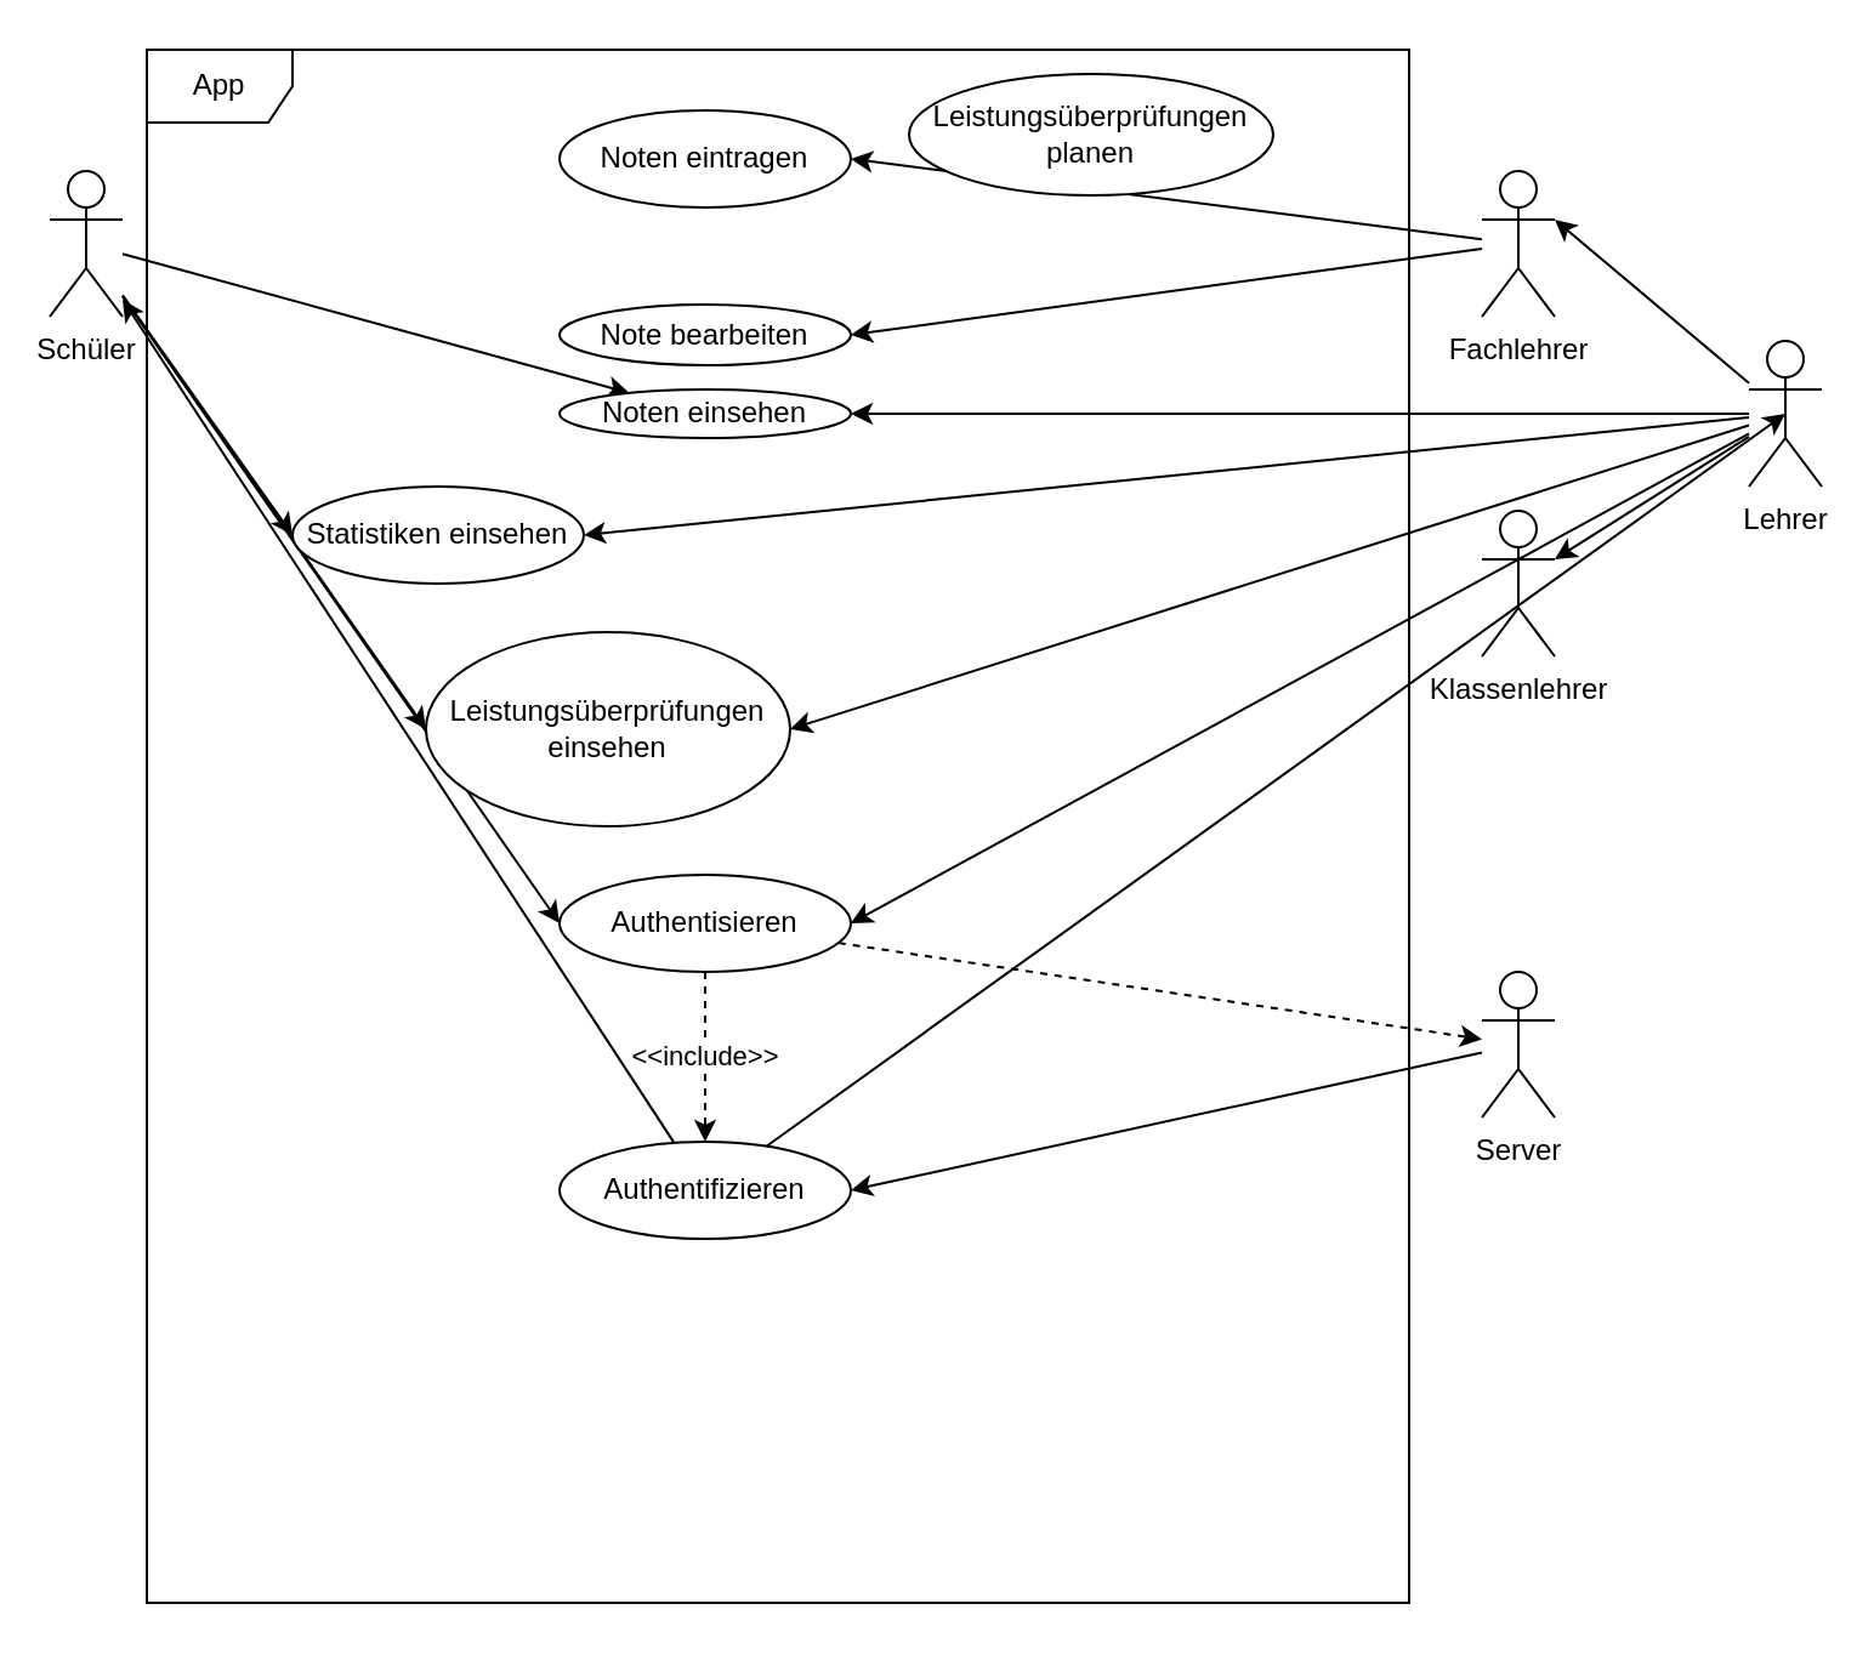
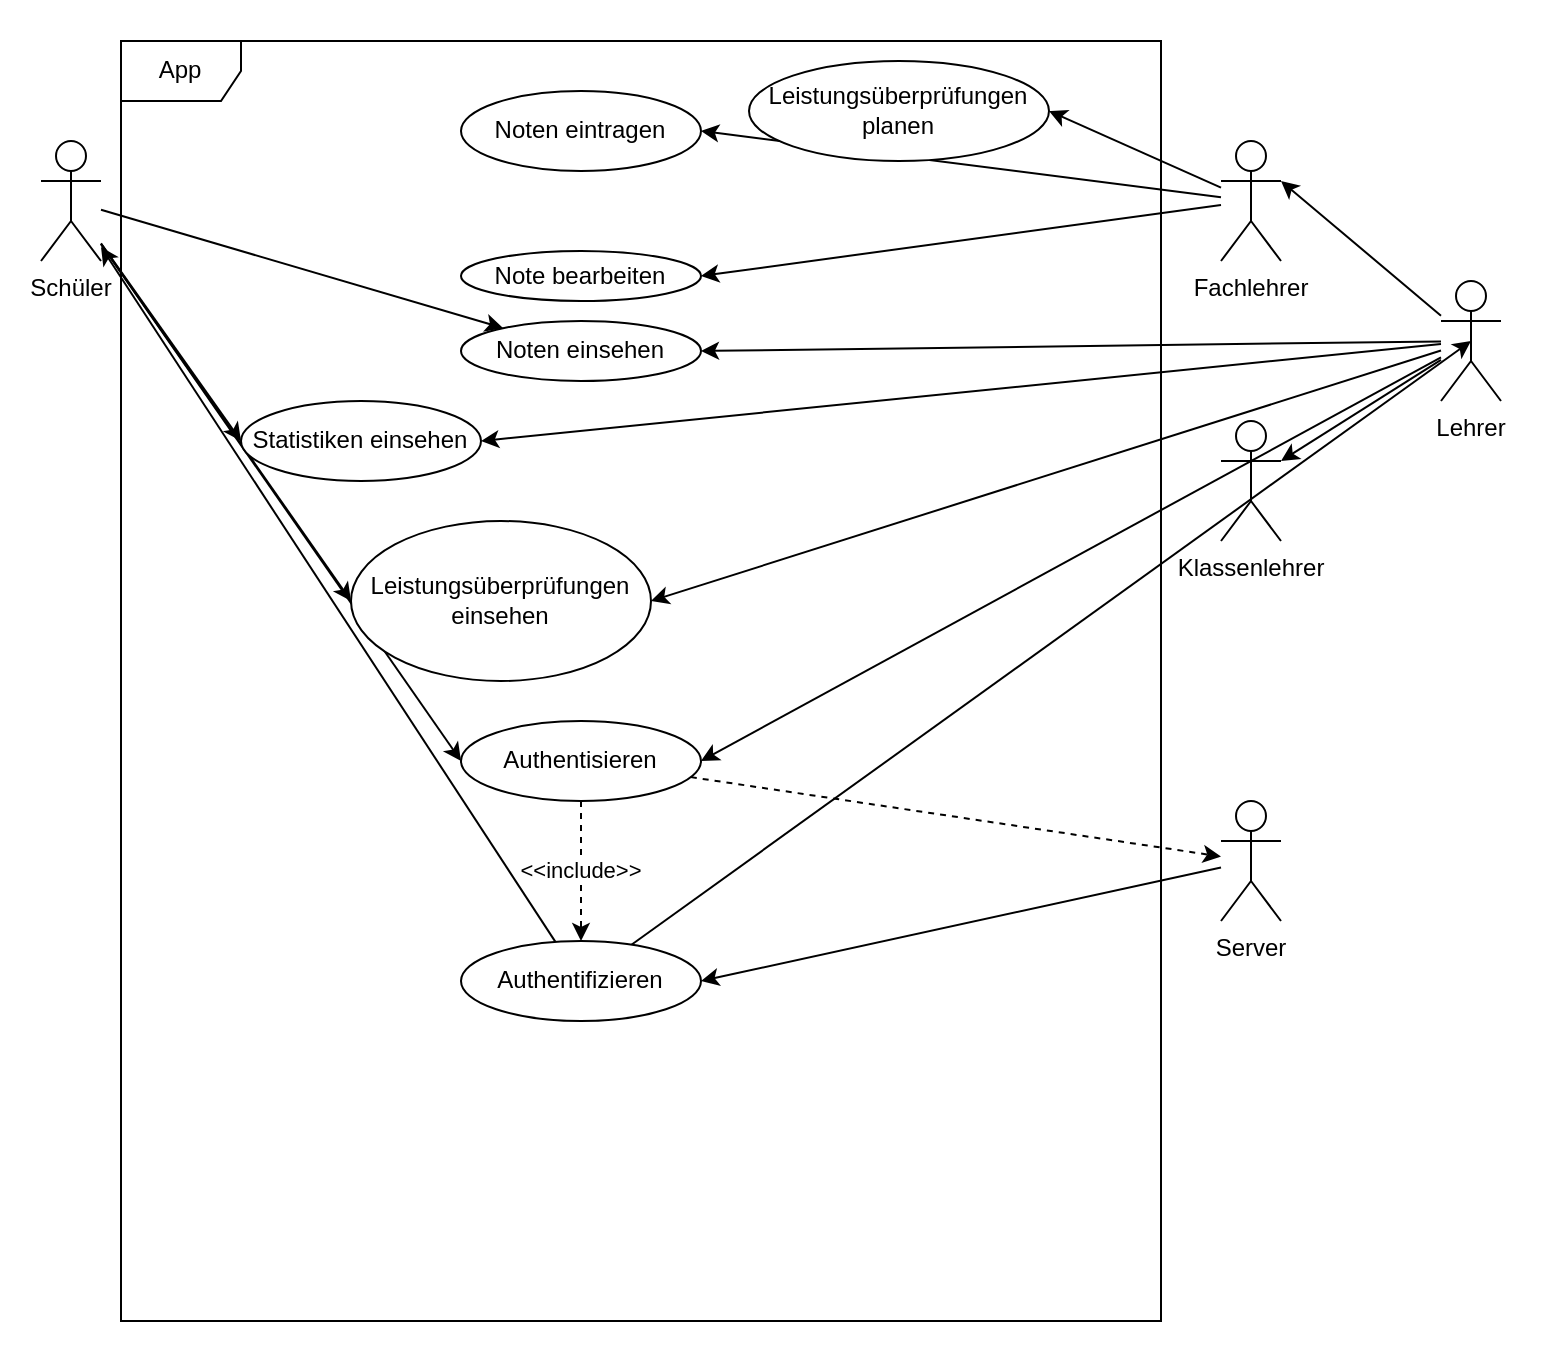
  <mxCell id="0" />
  <mxCell id="1" parent="0" />
  <mxCell id="2" value="App" style="shape=umlFrame;whiteSpace=wrap;html=1;" vertex="1" parent="1"><mxGeometry x="60" width="520" height="640" as="geometry" y="20" /></mxCell>
  <mxCell id="3" style="edgeStyle=none;rounded=0;orthogonalLoop=1;jettySize=auto;html=1;" edge="1" parent="1" source="7" target="20"><mxGeometry relative="1" as="geometry" /></mxCell>
  <mxCell id="4" style="edgeStyle=none;rounded=0;orthogonalLoop=1;jettySize=auto;html=1;entryX=0;entryY=0.5;entryDx=0;entryDy=0;" edge="1" parent="1" source="7" target="22"><mxGeometry relative="1" as="geometry" /></mxCell>
  <mxCell id="5" style="edgeStyle=none;rounded=0;orthogonalLoop=1;jettySize=auto;html=1;entryX=0;entryY=0.5;entryDx=0;entryDy=0;" edge="1" parent="1" source="7" target="24"><mxGeometry relative="1" as="geometry" /></mxCell>
  <mxCell id="6" style="edgeStyle=none;rounded=0;orthogonalLoop=1;jettySize=auto;html=1;entryX=0;entryY=0.5;entryDx=0;entryDy=0;" edge="1" parent="1" source="7" target="27"><mxGeometry relative="1" as="geometry" /></mxCell>
  <mxCell id="7" value="Schüler" style="shape=umlActor;verticalLabelPosition=bottom;verticalAlign=top;html=1;outlineConnect=0;" vertex="1" parent="1"><mxGeometry x="20" y="70" width="30" height="60" as="geometry" /></mxCell>
  <mxCell id="8" style="rounded=0;orthogonalLoop=1;jettySize=auto;html=1;entryX=1;entryY=0.333;entryDx=0;entryDy=0;entryPerimeter=0;" edge="1" parent="1" source="14" target="19"><mxGeometry relative="1" as="geometry" /></mxCell>
  <mxCell id="9" style="rounded=0;orthogonalLoop=1;jettySize=auto;html=1;entryX=1;entryY=0.333;entryDx=0;entryDy=0;entryPerimeter=0;" edge="1" parent="1" source="14" target="18"><mxGeometry relative="1" as="geometry" /></mxCell>
  <mxCell id="10" style="edgeStyle=none;rounded=0;orthogonalLoop=1;jettySize=auto;html=1;entryX=1;entryY=0.5;entryDx=0;entryDy=0;" edge="1" parent="1" source="14" target="20"><mxGeometry relative="1" as="geometry" /></mxCell>
  <mxCell id="11" style="edgeStyle=none;rounded=0;orthogonalLoop=1;jettySize=auto;html=1;entryX=1;entryY=0.5;entryDx=0;entryDy=0;" edge="1" parent="1" source="14" target="22"><mxGeometry relative="1" as="geometry" /></mxCell>
  <mxCell id="12" style="edgeStyle=none;rounded=0;orthogonalLoop=1;jettySize=auto;html=1;entryX=1;entryY=0.5;entryDx=0;entryDy=0;" edge="1" parent="1" source="14" target="24"><mxGeometry relative="1" as="geometry" /></mxCell>
  <mxCell id="13" style="edgeStyle=none;rounded=0;orthogonalLoop=1;jettySize=auto;html=1;entryX=1;entryY=0.5;entryDx=0;entryDy=0;" edge="1" parent="1" source="14" target="27"><mxGeometry relative="1" as="geometry" /></mxCell>
  <mxCell id="14" value="Lehrer" style="shape=umlActor;verticalLabelPosition=bottom;verticalAlign=top;html=1;outlineConnect=0;" vertex="1" parent="1"><mxGeometry x="720" y="140" width="30" height="60" as="geometry" /></mxCell>
  <mxCell id="15" style="edgeStyle=none;rounded=0;orthogonalLoop=1;jettySize=auto;html=1;entryX=1;entryY=0.5;entryDx=0;entryDy=0;" edge="1" parent="1" source="18" target="21"><mxGeometry relative="1" as="geometry" /></mxCell>
+ <mxCell id="16" style="edgeStyle=none;rounded=0;orthogonalLoop=1;jettySize=auto;html=1;entryX=1;entryY=0.5;entryDx=0;entryDy=0;" edge="1" parent="1" source="18" target="23"><mxGeometry relative="1" as="geometry" /></mxCell>
  <mxCell id="17" style="edgeStyle=none;rounded=0;orthogonalLoop=1;jettySize=auto;html=1;entryX=1;entryY=0.5;entryDx=0;entryDy=0;" edge="1" parent="1" source="18" target="33"><mxGeometry relative="1" as="geometry" /></mxCell>
  <mxCell id="18" value="Fachlehrer" style="shape=umlActor;verticalLabelPosition=bottom;verticalAlign=top;html=1;outlineConnect=0;" vertex="1" parent="1"><mxGeometry x="610" y="70" width="30" height="60" as="geometry" /></mxCell>
  <mxCell id="19" value="Klassenlehrer" style="shape=umlActor;verticalLabelPosition=bottom;verticalAlign=top;html=1;outlineConnect=0;" vertex="1" parent="1"><mxGeometry x="610" y="210" width="30" height="60" as="geometry" /></mxCell>
- <mxCell id="20" value="Noten einsehen" style="ellipse;whiteSpace=wrap;html=1;" vertex="1" parent="1"><mxGeometry x="230" y="160" width="120" height="20" as="geometry" /></mxCell>
+ <mxCell id="20" value="Noten einsehen" style="ellipse;whiteSpace=wrap;html=1;" vertex="1" parent="1"><mxGeometry x="230" y="160" width="120" height="30" as="geometry" /></mxCell>
  <mxCell id="21" value="Noten eintragen" style="ellipse;whiteSpace=wrap;html=1;" vertex="1" parent="1"><mxGeometry x="230" y="45" width="120" height="40" as="geometry" /></mxCell>
  <mxCell id="22" value="Statistiken einsehen" style="ellipse;whiteSpace=wrap;html=1;" vertex="1" parent="1"><mxGeometry x="120" y="200" width="120" height="40" as="geometry" /></mxCell>
  <mxCell id="23" value="Leistungsüberprüfungen planen" style="ellipse;whiteSpace=wrap;html=1;" vertex="1" parent="1"><mxGeometry x="374" y="30" width="150" height="50" as="geometry" /></mxCell>
  <mxCell id="24" value="Leistungsüberprüfungen einsehen" style="ellipse;whiteSpace=wrap;html=1;" vertex="1" parent="1"><mxGeometry x="175" y="260" width="150" height="80" as="geometry" /></mxCell>
  <mxCell id="25" value="&amp;lt;&amp;lt;include&amp;gt;&amp;gt;" style="edgeStyle=none;rounded=0;orthogonalLoop=1;jettySize=auto;html=1;dashed=1;" edge="1" parent="1" source="27" target="30"><mxGeometry relative="1" as="geometry" /></mxCell>
  <mxCell id="26" style="edgeStyle=none;rounded=0;orthogonalLoop=1;jettySize=auto;html=1;dashed=1;" edge="1" parent="1" source="27" target="32"><mxGeometry relative="1" as="geometry" /></mxCell>
  <mxCell id="27" value="Authentisieren" style="ellipse;whiteSpace=wrap;html=1;" vertex="1" parent="1"><mxGeometry x="230" y="360" width="120" height="40" as="geometry" /></mxCell>
  <mxCell id="28" style="edgeStyle=none;rounded=0;orthogonalLoop=1;jettySize=auto;html=1;" edge="1" parent="1" source="30" target="7"><mxGeometry relative="1" as="geometry" /></mxCell>
  <mxCell id="29" style="edgeStyle=none;rounded=0;orthogonalLoop=1;jettySize=auto;html=1;entryX=0.5;entryY=0.5;entryDx=0;entryDy=0;entryPerimeter=0;" edge="1" parent="1" source="30" target="14"><mxGeometry relative="1" as="geometry" /></mxCell>
  <mxCell id="30" value="Authentifizieren" style="ellipse;whiteSpace=wrap;html=1;" vertex="1" parent="1"><mxGeometry x="230" y="470" width="120" height="40" as="geometry" /></mxCell>
  <mxCell id="31" style="edgeStyle=none;rounded=0;orthogonalLoop=1;jettySize=auto;html=1;entryX=1;entryY=0.5;entryDx=0;entryDy=0;" edge="1" parent="1" source="32" target="30"><mxGeometry relative="1" as="geometry" /></mxCell>
  <mxCell id="32" value="Server" style="shape=umlActor;verticalLabelPosition=bottom;verticalAlign=top;html=1;outlineConnect=0;" vertex="1" parent="1"><mxGeometry x="610" y="400" width="30" height="60" as="geometry" /></mxCell>
  <mxCell id="33" value="Note bearbeiten" style="ellipse;whiteSpace=wrap;html=1;" vertex="1" parent="1"><mxGeometry x="230" y="125" width="120" height="25" as="geometry" /></mxCell>
